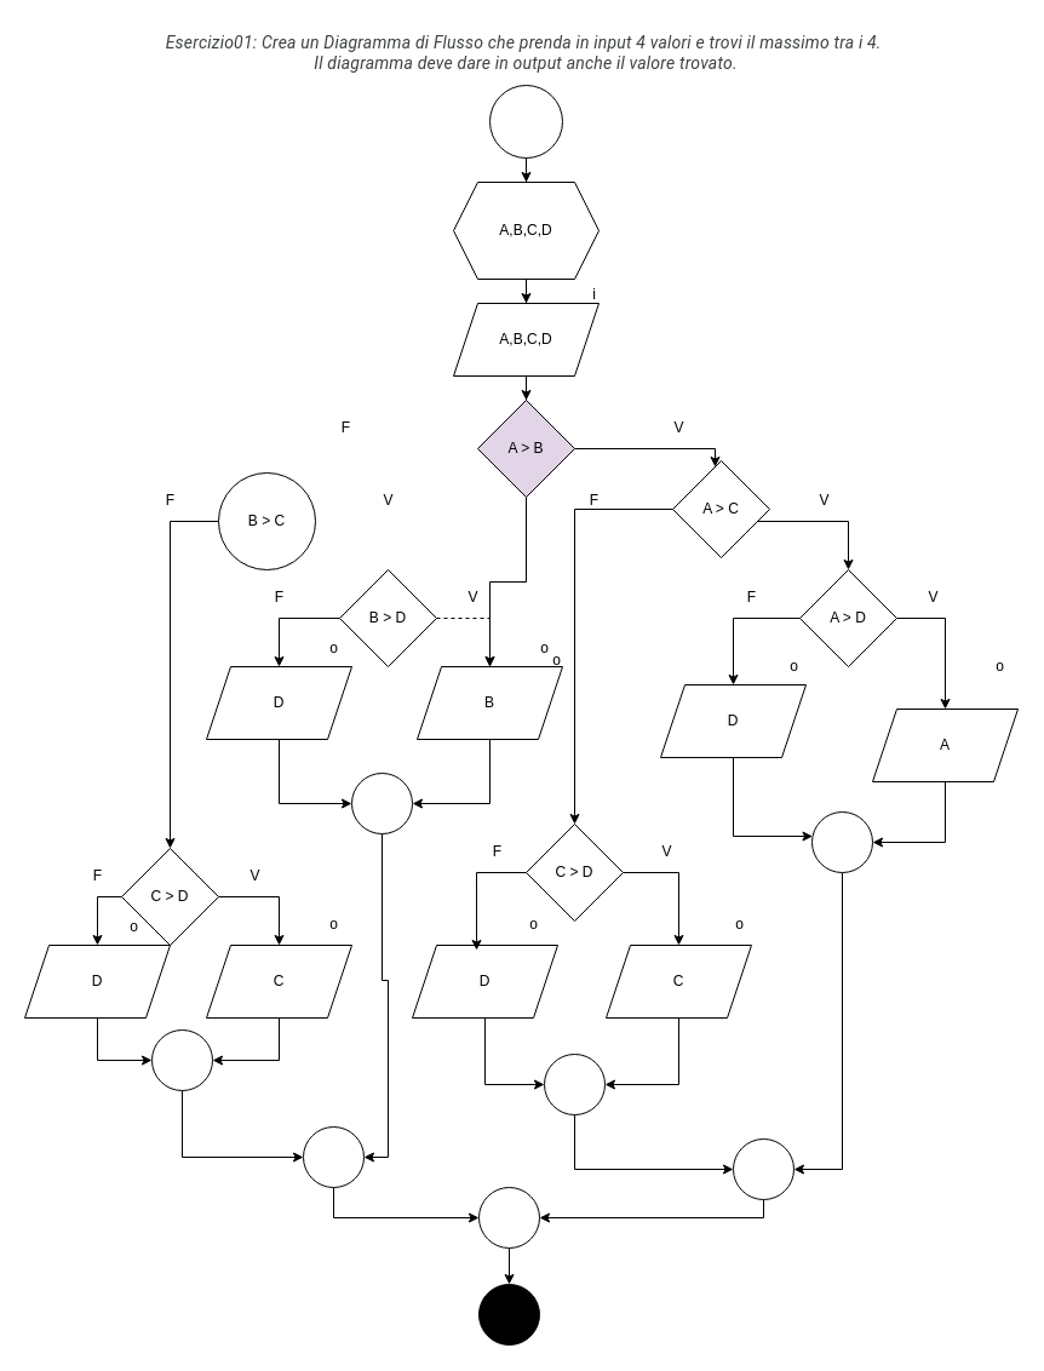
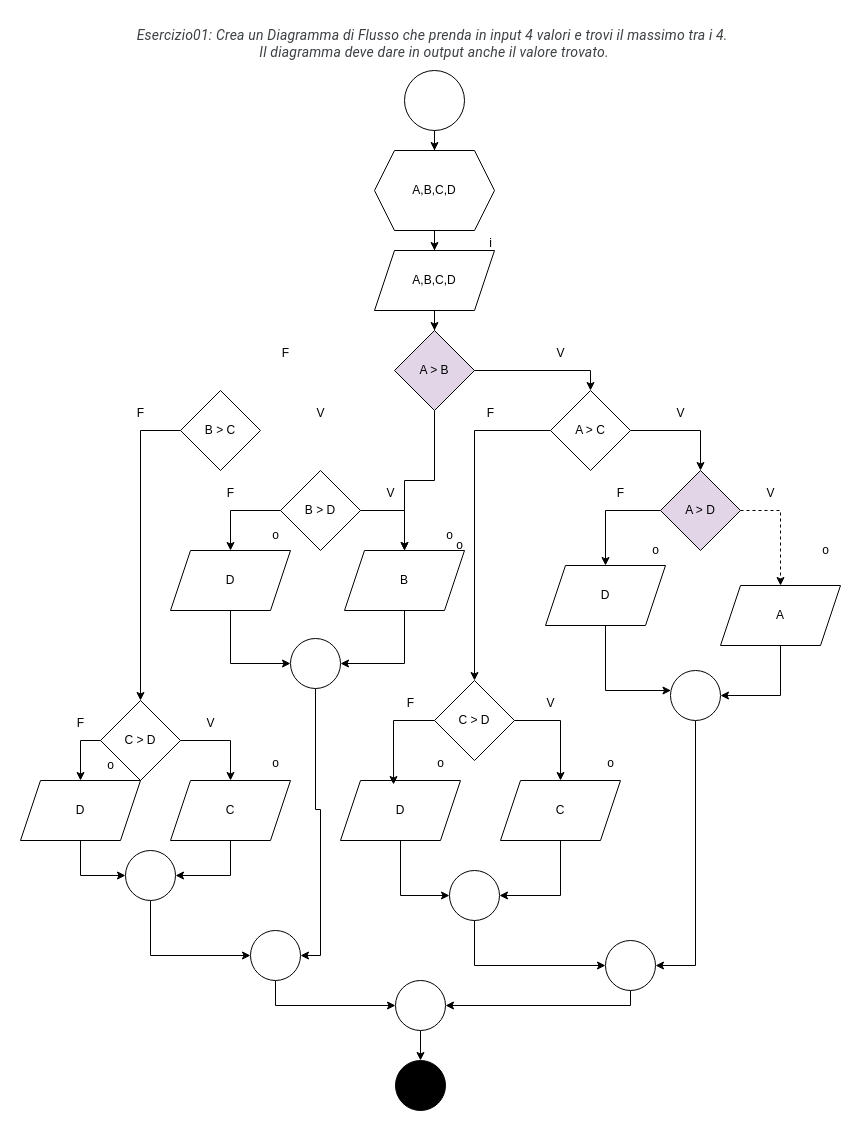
  <mxCell id="0" />
  <mxCell id="1" parent="0" />
  <mxCell id="2" value="&lt;i style=&quot;font-variant-caps: normal; font-weight: 400; text-indent: 0px; text-transform: none; white-space: normal; word-spacing: 0px; -webkit-text-stroke-width: 0px; text-decoration: none; caret-color: rgb(60, 64, 67); color: rgb(60, 64, 67); font-family: Roboto, Arial, sans-serif; font-size: 14px; letter-spacing: 0.2px;&quot;&gt;Esercizio01: Crea un Diagramma di Flusso che prenda in input 4 valori e trovi il massimo tra i 4.&amp;nbsp;&lt;/i&gt;&lt;br style=&quot;font-style: normal; font-variant-caps: normal; font-weight: 400; text-indent: 0px; text-transform: none; white-space: normal; word-spacing: 0px; -webkit-text-stroke-width: 0px; text-decoration: none; caret-color: rgb(60, 64, 67); color: rgb(60, 64, 67); font-family: Roboto, Arial, sans-serif; font-size: 14px; letter-spacing: 0.2px;&quot;&gt;&lt;i style=&quot;font-variant-caps: normal; font-weight: 400; text-indent: 0px; text-transform: none; white-space: normal; word-spacing: 0px; -webkit-text-stroke-width: 0px; text-decoration: none; caret-color: rgb(60, 64, 67); color: rgb(60, 64, 67); font-family: Roboto, Arial, sans-serif; font-size: 14px; letter-spacing: 0.2px;&quot;&gt;Il diagramma deve dare in output anche il valore trovato.&lt;/i&gt;" style="text;whiteSpace=wrap;html=1;align=center;" vertex="1" parent="1"><mxGeometry x="111" y="20" width="646" height="50" as="geometry" /></mxCell>
  <mxCell id="3" value="" style="edgeStyle=orthogonalEdgeStyle;rounded=0;orthogonalLoop=1;jettySize=auto;html=1;" edge="1" parent="1" source="4" target="6"><mxGeometry relative="1" as="geometry" /></mxCell>
  <mxCell id="4" value="" style="ellipse;whiteSpace=wrap;html=1;aspect=fixed;" vertex="1" parent="1"><mxGeometry x="404" y="70" width="60" height="60" as="geometry" /></mxCell>
  <mxCell id="5" value="" style="edgeStyle=orthogonalEdgeStyle;rounded=0;orthogonalLoop=1;jettySize=auto;html=1;" edge="1" parent="1" source="6" target="8"><mxGeometry relative="1" as="geometry" /></mxCell>
  <mxCell id="6" value="A,B,C,D" style="shape=hexagon;perimeter=hexagonPerimeter2;whiteSpace=wrap;html=1;fixedSize=1;" vertex="1" parent="1"><mxGeometry x="374" y="150" width="120" height="80" as="geometry" /></mxCell>
  <mxCell id="7" value="" style="edgeStyle=orthogonalEdgeStyle;rounded=0;orthogonalLoop=1;jettySize=auto;html=1;" edge="1" parent="1" source="8" target="11"><mxGeometry relative="1" as="geometry" /></mxCell>
  <mxCell id="8" value="A,B,C,D" style="shape=parallelogram;perimeter=parallelogramPerimeter;whiteSpace=wrap;html=1;fixedSize=1;" vertex="1" parent="1"><mxGeometry x="374" y="250" width="120" height="60" as="geometry" /></mxCell>
  <mxCell id="9" value="" style="edgeStyle=orthogonalEdgeStyle;rounded=0;orthogonalLoop=1;jettySize=auto;html=1;" edge="1" parent="1" source="11" target="14"><mxGeometry relative="1" as="geometry"><Array as="points"><mxPoint x="590" y="370" /></Array></mxGeometry></mxCell>
  <mxCell id="10" style="edgeStyle=orthogonalEdgeStyle;rounded=0;orthogonalLoop=1;jettySize=auto;html=1;" edge="1" parent="1" source="11" target="51"><mxGeometry relative="1" as="geometry" /></mxCell>
  <mxCell id="11" value="A &amp;gt; B" style="rhombus;whiteSpace=wrap;html=1;fillColor=#e1d5e7;" vertex="1" parent="1"><mxGeometry x="394" y="330" width="80" height="80" as="geometry" /></mxCell>
  <mxCell id="12" value="" style="edgeStyle=orthogonalEdgeStyle;rounded=0;orthogonalLoop=1;jettySize=auto;html=1;entryX=0.5;entryY=0;entryDx=0;entryDy=0;" edge="1" parent="1" source="14" target="17"><mxGeometry relative="1" as="geometry"><Array as="points"><mxPoint x="700" y="430" /></Array></mxGeometry></mxCell>
  <mxCell id="13" style="edgeStyle=orthogonalEdgeStyle;rounded=0;orthogonalLoop=1;jettySize=auto;html=1;entryX=0.5;entryY=0;entryDx=0;entryDy=0;" edge="1" parent="1" source="14" target="29"><mxGeometry relative="1" as="geometry" /></mxCell>
- <mxCell id="14" value="A &amp;gt; C" style="rhombus;whiteSpace=wrap;html=1;" vertex="1" parent="1"><mxGeometry x="555" y="380" width="80" height="80" as="geometry" /></mxCell>
- <mxCell id="15" value="" style="edgeStyle=orthogonalEdgeStyle;rounded=0;orthogonalLoop=1;jettySize=auto;html=1;" edge="1" parent="1" source="17" target="21"><mxGeometry relative="1" as="geometry"><Array as="points"><mxPoint x="780" y="510" /></Array></mxGeometry></mxCell>
+ <mxCell id="14" value="A &amp;gt; C" style="rhombus;whiteSpace=wrap;html=1;" vertex="1" parent="1"><mxGeometry x="550" y="390" width="80" height="80" as="geometry" /></mxCell>
+ <mxCell id="15" value="" style="edgeStyle=orthogonalEdgeStyle;rounded=0;orthogonalLoop=1;jettySize=auto;html=1;dashed=1;" edge="1" parent="1" source="17" target="21"><mxGeometry relative="1" as="geometry"><Array as="points"><mxPoint x="780" y="510" /></Array></mxGeometry></mxCell>
  <mxCell id="16" value="" style="edgeStyle=orthogonalEdgeStyle;rounded=0;orthogonalLoop=1;jettySize=auto;html=1;" edge="1" parent="1" source="17" target="24"><mxGeometry relative="1" as="geometry"><Array as="points"><mxPoint x="605" y="510" /></Array></mxGeometry></mxCell>
- <mxCell id="17" value="A &amp;gt; D" style="rhombus;whiteSpace=wrap;html=1;" vertex="1" parent="1"><mxGeometry x="660" y="470" width="80" height="80" as="geometry" /></mxCell>
+ <mxCell id="17" value="A &amp;gt; D" style="rhombus;whiteSpace=wrap;html=1;fillColor=#e1d5e7;" vertex="1" parent="1"><mxGeometry x="660" y="470" width="80" height="80" as="geometry" /></mxCell>
  <mxCell id="18" value="V" style="text;html=1;align=center;verticalAlign=middle;resizable=0;points=[];autosize=1;strokeColor=none;fillColor=none;" vertex="1" parent="1"><mxGeometry x="545" y="338" width="30" height="30" as="geometry" /></mxCell>
  <mxCell id="19" value="V" style="text;html=1;align=center;verticalAlign=middle;resizable=0;points=[];autosize=1;strokeColor=none;fillColor=none;" vertex="1" parent="1"><mxGeometry x="665" y="398" width="30" height="30" as="geometry" /></mxCell>
  <mxCell id="20" style="edgeStyle=orthogonalEdgeStyle;rounded=0;orthogonalLoop=1;jettySize=auto;html=1;entryX=1;entryY=0.5;entryDx=0;entryDy=0;" edge="1" parent="1" source="21" target="26"><mxGeometry relative="1" as="geometry" /></mxCell>
  <mxCell id="21" value="A" style="shape=parallelogram;perimeter=parallelogramPerimeter;whiteSpace=wrap;html=1;fixedSize=1;" vertex="1" parent="1"><mxGeometry x="720" y="585" width="120" height="60" as="geometry" /></mxCell>
  <mxCell id="22" value="V" style="text;html=1;align=center;verticalAlign=middle;resizable=0;points=[];autosize=1;strokeColor=none;fillColor=none;" vertex="1" parent="1"><mxGeometry x="755" y="478" width="30" height="30" as="geometry" /></mxCell>
  <mxCell id="23" value="" style="edgeStyle=orthogonalEdgeStyle;rounded=0;orthogonalLoop=1;jettySize=auto;html=1;" edge="1" parent="1" source="24" target="26"><mxGeometry relative="1" as="geometry"><Array as="points"><mxPoint x="605" y="690" /></Array></mxGeometry></mxCell>
  <mxCell id="24" value="D" style="shape=parallelogram;perimeter=parallelogramPerimeter;whiteSpace=wrap;html=1;fixedSize=1;" vertex="1" parent="1"><mxGeometry x="545" y="565" width="120" height="60" as="geometry" /></mxCell>
  <mxCell id="25" style="edgeStyle=orthogonalEdgeStyle;rounded=0;orthogonalLoop=1;jettySize=auto;html=1;entryX=1;entryY=0.5;entryDx=0;entryDy=0;" edge="1" parent="1" source="26" target="49"><mxGeometry relative="1" as="geometry"><Array as="points"><mxPoint x="695" y="965" /></Array></mxGeometry></mxCell>
  <mxCell id="26" value="" style="ellipse;whiteSpace=wrap;html=1;" vertex="1" parent="1"><mxGeometry x="670" y="670" width="50" height="50" as="geometry" /></mxCell>
  <mxCell id="27" value="F" style="text;html=1;align=center;verticalAlign=middle;resizable=0;points=[];autosize=1;strokeColor=none;fillColor=none;" vertex="1" parent="1"><mxGeometry x="605" y="478" width="30" height="30" as="geometry" /></mxCell>
  <mxCell id="28" value="" style="edgeStyle=orthogonalEdgeStyle;rounded=0;orthogonalLoop=1;jettySize=auto;html=1;" edge="1" parent="1" source="29" target="45"><mxGeometry relative="1" as="geometry"><Array as="points"><mxPoint x="560" y="720" /></Array></mxGeometry></mxCell>
  <mxCell id="29" value="C &amp;gt; D" style="rhombus;whiteSpace=wrap;html=1;" vertex="1" parent="1"><mxGeometry x="434" y="680" width="80" height="80" as="geometry" /></mxCell>
  <mxCell id="30" value="" style="edgeStyle=orthogonalEdgeStyle;rounded=0;orthogonalLoop=1;jettySize=auto;html=1;" edge="1" parent="1" source="31" target="39"><mxGeometry relative="1" as="geometry"><Array as="points"><mxPoint x="140" y="430" /></Array></mxGeometry></mxCell>
- <mxCell id="31" value="B &amp;gt; C" style="ellipse;whiteSpace=wrap;html=1;" vertex="1" parent="1"><mxGeometry x="180" y="390" width="80" height="80" as="geometry" /></mxCell>
+ <mxCell id="31" value="B &amp;gt; C" style="rhombus;whiteSpace=wrap;html=1;" vertex="1" parent="1"><mxGeometry x="180" y="390" width="80" height="80" as="geometry" /></mxCell>
  <mxCell id="32" value="F" style="text;html=1;align=center;verticalAlign=middle;resizable=0;points=[];autosize=1;strokeColor=none;fillColor=none;" vertex="1" parent="1"><mxGeometry x="270" y="338" width="30" height="30" as="geometry" /></mxCell>
  <mxCell id="33" value="F" style="text;html=1;align=center;verticalAlign=middle;resizable=0;points=[];autosize=1;strokeColor=none;fillColor=none;" vertex="1" parent="1"><mxGeometry x="475" y="398" width="30" height="30" as="geometry" /></mxCell>
- <mxCell id="34" value="" style="edgeStyle=orthogonalEdgeStyle;rounded=0;orthogonalLoop=1;jettySize=auto;html=1;dashed=1;" edge="1" parent="1" source="36" target="51"><mxGeometry relative="1" as="geometry"><Array as="points"><mxPoint x="404" y="510" /></Array></mxGeometry></mxCell>
+ <mxCell id="34" value="" style="edgeStyle=orthogonalEdgeStyle;rounded=0;orthogonalLoop=1;jettySize=auto;html=1;" edge="1" parent="1" source="36" target="51"><mxGeometry relative="1" as="geometry"><Array as="points"><mxPoint x="404" y="510" /></Array></mxGeometry></mxCell>
  <mxCell id="35" style="edgeStyle=orthogonalEdgeStyle;rounded=0;orthogonalLoop=1;jettySize=auto;html=1;entryX=0.5;entryY=0;entryDx=0;entryDy=0;" edge="1" parent="1" source="36" target="53"><mxGeometry relative="1" as="geometry"><Array as="points"><mxPoint x="230" y="510" /></Array></mxGeometry></mxCell>
  <mxCell id="36" value="B &amp;gt; D" style="rhombus;whiteSpace=wrap;html=1;" vertex="1" parent="1"><mxGeometry x="280" y="470" width="80" height="80" as="geometry" /></mxCell>
  <mxCell id="37" value="" style="edgeStyle=orthogonalEdgeStyle;rounded=0;orthogonalLoop=1;jettySize=auto;html=1;" edge="1" parent="1" source="39" target="57"><mxGeometry relative="1" as="geometry"><Array as="points"><mxPoint x="230" y="740" /></Array></mxGeometry></mxCell>
  <mxCell id="38" value="" style="edgeStyle=orthogonalEdgeStyle;rounded=0;orthogonalLoop=1;jettySize=auto;html=1;" edge="1" parent="1" source="39" target="59"><mxGeometry relative="1" as="geometry"><Array as="points"><mxPoint x="80" y="740" /></Array></mxGeometry></mxCell>
  <mxCell id="39" value="C &amp;gt; D" style="rhombus;whiteSpace=wrap;html=1;" vertex="1" parent="1"><mxGeometry x="100" y="700" width="80" height="80" as="geometry" /></mxCell>
  <mxCell id="40" style="edgeStyle=orthogonalEdgeStyle;rounded=0;orthogonalLoop=1;jettySize=auto;html=1;entryX=0;entryY=0.5;entryDx=0;entryDy=0;" edge="1" parent="1" source="41" target="47"><mxGeometry relative="1" as="geometry" /></mxCell>
  <mxCell id="41" value="D" style="shape=parallelogram;perimeter=parallelogramPerimeter;whiteSpace=wrap;html=1;fixedSize=1;" vertex="1" parent="1"><mxGeometry x="340" y="780" width="120" height="60" as="geometry" /></mxCell>
  <mxCell id="42" style="edgeStyle=orthogonalEdgeStyle;rounded=0;orthogonalLoop=1;jettySize=auto;html=1;entryX=0.442;entryY=0.067;entryDx=0;entryDy=0;entryPerimeter=0;" edge="1" parent="1" source="29" target="41"><mxGeometry relative="1" as="geometry"><Array as="points"><mxPoint x="393" y="720" /></Array></mxGeometry></mxCell>
  <mxCell id="43" value="F" style="text;html=1;align=center;verticalAlign=middle;resizable=0;points=[];autosize=1;strokeColor=none;fillColor=none;" vertex="1" parent="1"><mxGeometry x="395" y="688" width="30" height="30" as="geometry" /></mxCell>
  <mxCell id="44" style="edgeStyle=orthogonalEdgeStyle;rounded=0;orthogonalLoop=1;jettySize=auto;html=1;entryX=1;entryY=0.5;entryDx=0;entryDy=0;" edge="1" parent="1" source="45" target="47"><mxGeometry relative="1" as="geometry"><Array as="points"><mxPoint x="560" y="895" /></Array></mxGeometry></mxCell>
  <mxCell id="45" value="C" style="shape=parallelogram;perimeter=parallelogramPerimeter;whiteSpace=wrap;html=1;fixedSize=1;" vertex="1" parent="1"><mxGeometry x="500" y="780" width="120" height="60" as="geometry" /></mxCell>
  <mxCell id="46" style="edgeStyle=orthogonalEdgeStyle;rounded=0;orthogonalLoop=1;jettySize=auto;html=1;entryX=0;entryY=0.5;entryDx=0;entryDy=0;" edge="1" parent="1" source="47" target="49"><mxGeometry relative="1" as="geometry"><Array as="points"><mxPoint x="474" y="965" /></Array></mxGeometry></mxCell>
  <mxCell id="47" value="" style="ellipse;whiteSpace=wrap;html=1;" vertex="1" parent="1"><mxGeometry x="449" y="870" width="50" height="50" as="geometry" /></mxCell>
  <mxCell id="48" style="edgeStyle=orthogonalEdgeStyle;rounded=0;orthogonalLoop=1;jettySize=auto;html=1;entryX=1;entryY=0.5;entryDx=0;entryDy=0;" edge="1" parent="1" source="49" target="71"><mxGeometry relative="1" as="geometry"><Array as="points"><mxPoint x="630" y="1005" /></Array></mxGeometry></mxCell>
  <mxCell id="49" value="" style="ellipse;whiteSpace=wrap;html=1;" vertex="1" parent="1"><mxGeometry x="605" y="940" width="50" height="50" as="geometry" /></mxCell>
  <mxCell id="50" style="edgeStyle=orthogonalEdgeStyle;rounded=0;orthogonalLoop=1;jettySize=auto;html=1;entryX=1;entryY=0.5;entryDx=0;entryDy=0;" edge="1" parent="1" source="51" target="55"><mxGeometry relative="1" as="geometry"><Array as="points"><mxPoint x="404" y="663" /></Array></mxGeometry></mxCell>
  <mxCell id="51" value="B" style="shape=parallelogram;perimeter=parallelogramPerimeter;whiteSpace=wrap;html=1;fixedSize=1;" vertex="1" parent="1"><mxGeometry x="344" y="550" width="120" height="60" as="geometry" /></mxCell>
  <mxCell id="52" style="edgeStyle=orthogonalEdgeStyle;rounded=0;orthogonalLoop=1;jettySize=auto;html=1;entryX=0;entryY=0.5;entryDx=0;entryDy=0;" edge="1" parent="1" source="53" target="55"><mxGeometry relative="1" as="geometry" /></mxCell>
  <mxCell id="53" value="D" style="shape=parallelogram;perimeter=parallelogramPerimeter;whiteSpace=wrap;html=1;fixedSize=1;" vertex="1" parent="1"><mxGeometry x="170" y="550" width="120" height="60" as="geometry" /></mxCell>
  <mxCell id="54" style="edgeStyle=orthogonalEdgeStyle;rounded=0;orthogonalLoop=1;jettySize=auto;html=1;entryX=1;entryY=0.5;entryDx=0;entryDy=0;" edge="1" parent="1" source="55" target="69"><mxGeometry relative="1" as="geometry" /></mxCell>
  <mxCell id="55" value="" style="ellipse;whiteSpace=wrap;html=1;" vertex="1" parent="1"><mxGeometry x="290" y="638" width="50" height="50" as="geometry" /></mxCell>
  <mxCell id="56" style="edgeStyle=orthogonalEdgeStyle;rounded=0;orthogonalLoop=1;jettySize=auto;html=1;entryX=1;entryY=0.5;entryDx=0;entryDy=0;" edge="1" parent="1" source="57" target="67"><mxGeometry relative="1" as="geometry" /></mxCell>
  <mxCell id="57" value="C" style="shape=parallelogram;perimeter=parallelogramPerimeter;whiteSpace=wrap;html=1;fixedSize=1;" vertex="1" parent="1"><mxGeometry x="170" y="780" width="120" height="60" as="geometry" /></mxCell>
  <mxCell id="58" style="edgeStyle=orthogonalEdgeStyle;rounded=0;orthogonalLoop=1;jettySize=auto;html=1;entryX=0;entryY=0.5;entryDx=0;entryDy=0;" edge="1" parent="1" source="59" target="67"><mxGeometry relative="1" as="geometry" /></mxCell>
  <mxCell id="59" value="D" style="shape=parallelogram;perimeter=parallelogramPerimeter;whiteSpace=wrap;html=1;fixedSize=1;" vertex="1" parent="1"><mxGeometry y="780" width="120" height="60" as="geometry" x="20" /></mxCell>
  <mxCell id="60" value="V" style="text;html=1;align=center;verticalAlign=middle;resizable=0;points=[];autosize=1;strokeColor=none;fillColor=none;" vertex="1" parent="1"><mxGeometry x="195" y="708" width="30" height="30" as="geometry" /></mxCell>
  <mxCell id="61" value="F" style="text;html=1;align=center;verticalAlign=middle;resizable=0;points=[];autosize=1;strokeColor=none;fillColor=none;" vertex="1" parent="1"><mxGeometry x="65" y="708" width="30" height="30" as="geometry" /></mxCell>
  <mxCell id="62" value="V" style="text;html=1;align=center;verticalAlign=middle;resizable=0;points=[];autosize=1;strokeColor=none;fillColor=none;" vertex="1" parent="1"><mxGeometry x="305" y="398" width="30" height="30" as="geometry" /></mxCell>
  <mxCell id="63" value="V" style="text;html=1;align=center;verticalAlign=middle;resizable=0;points=[];autosize=1;strokeColor=none;fillColor=none;" vertex="1" parent="1"><mxGeometry x="375" y="478" width="30" height="30" as="geometry" /></mxCell>
  <mxCell id="64" value="F" style="text;html=1;align=center;verticalAlign=middle;resizable=0;points=[];autosize=1;strokeColor=none;fillColor=none;" vertex="1" parent="1"><mxGeometry x="215" y="478" width="30" height="30" as="geometry" /></mxCell>
  <mxCell id="65" value="F" style="text;html=1;align=center;verticalAlign=middle;resizable=0;points=[];autosize=1;strokeColor=none;fillColor=none;" vertex="1" parent="1"><mxGeometry x="125" y="398" width="30" height="30" as="geometry" /></mxCell>
  <mxCell id="66" style="edgeStyle=orthogonalEdgeStyle;rounded=0;orthogonalLoop=1;jettySize=auto;html=1;entryX=0;entryY=0.5;entryDx=0;entryDy=0;" edge="1" parent="1" source="67" target="69"><mxGeometry relative="1" as="geometry"><Array as="points"><mxPoint x="150" y="955" /></Array></mxGeometry></mxCell>
  <mxCell id="67" value="" style="ellipse;whiteSpace=wrap;html=1;" vertex="1" parent="1"><mxGeometry x="125" y="850" width="50" height="50" as="geometry" /></mxCell>
  <mxCell id="68" style="edgeStyle=orthogonalEdgeStyle;rounded=0;orthogonalLoop=1;jettySize=auto;html=1;entryX=0;entryY=0.5;entryDx=0;entryDy=0;" edge="1" parent="1" source="69" target="71"><mxGeometry relative="1" as="geometry"><Array as="points"><mxPoint x="275" y="1005" /></Array></mxGeometry></mxCell>
  <mxCell id="69" value="" style="ellipse;whiteSpace=wrap;html=1;" vertex="1" parent="1"><mxGeometry x="250" y="930" width="50" height="50" as="geometry" /></mxCell>
  <mxCell id="70" value="" style="edgeStyle=orthogonalEdgeStyle;rounded=0;orthogonalLoop=1;jettySize=auto;html=1;" edge="1" parent="1" source="71" target="72"><mxGeometry relative="1" as="geometry" /></mxCell>
  <mxCell id="71" value="" style="ellipse;whiteSpace=wrap;html=1;" vertex="1" parent="1"><mxGeometry x="395" y="980" width="50" height="50" as="geometry" /></mxCell>
  <mxCell id="72" value="" style="ellipse;whiteSpace=wrap;html=1;fillColor=#000000;" vertex="1" parent="1"><mxGeometry x="395" y="1060" width="50" height="50" as="geometry" /></mxCell>
  <mxCell id="73" value="V" style="text;html=1;align=center;verticalAlign=middle;resizable=0;points=[];autosize=1;strokeColor=none;fillColor=none;" vertex="1" parent="1"><mxGeometry x="535" y="688" width="30" height="30" as="geometry" /></mxCell>
  <mxCell id="74" value="o" style="text;html=1;align=center;verticalAlign=middle;resizable=0;points=[];autosize=1;strokeColor=none;fillColor=none;" vertex="1" parent="1"><mxGeometry x="595" y="748" width="30" height="30" as="geometry" /></mxCell>
  <mxCell id="75" value="o" style="text;html=1;align=center;verticalAlign=middle;resizable=0;points=[];autosize=1;strokeColor=none;fillColor=none;" vertex="1" parent="1"><mxGeometry x="425" y="748" width="30" height="30" as="geometry" /></mxCell>
  <mxCell id="76" value="o" style="text;html=1;align=center;verticalAlign=middle;resizable=0;points=[];autosize=1;strokeColor=none;fillColor=none;" vertex="1" parent="1"><mxGeometry x="260" y="748" width="30" height="30" as="geometry" /></mxCell>
  <mxCell id="77" value="o" style="text;html=1;align=center;verticalAlign=middle;resizable=0;points=[];autosize=1;strokeColor=none;fillColor=none;" vertex="1" parent="1"><mxGeometry x="95" y="750" width="30" height="30" as="geometry" /></mxCell>
  <mxCell id="78" value="o" style="text;html=1;align=center;verticalAlign=middle;resizable=0;points=[];autosize=1;strokeColor=none;fillColor=none;" vertex="1" parent="1"><mxGeometry x="260" y="520" width="30" height="30" as="geometry" /></mxCell>
  <mxCell id="79" value="o" style="text;html=1;align=center;verticalAlign=middle;resizable=0;points=[];autosize=1;strokeColor=none;fillColor=none;" vertex="1" parent="1"><mxGeometry x="434" y="520" width="30" height="30" as="geometry" /></mxCell>
  <mxCell id="80" value="o" style="text;html=1;align=center;verticalAlign=middle;resizable=0;points=[];autosize=1;strokeColor=none;fillColor=none;" vertex="1" parent="1"><mxGeometry x="444" y="530" width="30" height="30" as="geometry" /></mxCell>
  <mxCell id="81" value="o" style="text;html=1;align=center;verticalAlign=middle;resizable=0;points=[];autosize=1;strokeColor=none;fillColor=none;" vertex="1" parent="1"><mxGeometry x="640" y="535" width="30" height="30" as="geometry" /></mxCell>
  <mxCell id="82" value="o" style="text;html=1;align=center;verticalAlign=middle;resizable=0;points=[];autosize=1;strokeColor=none;fillColor=none;" vertex="1" parent="1"><mxGeometry x="810" y="535" width="30" height="30" as="geometry" /></mxCell>
  <mxCell id="83" value="i" style="text;html=1;align=center;verticalAlign=middle;resizable=0;points=[];autosize=1;strokeColor=none;fillColor=none;" vertex="1" parent="1"><mxGeometry x="475" y="228" width="30" height="30" as="geometry" /></mxCell>
